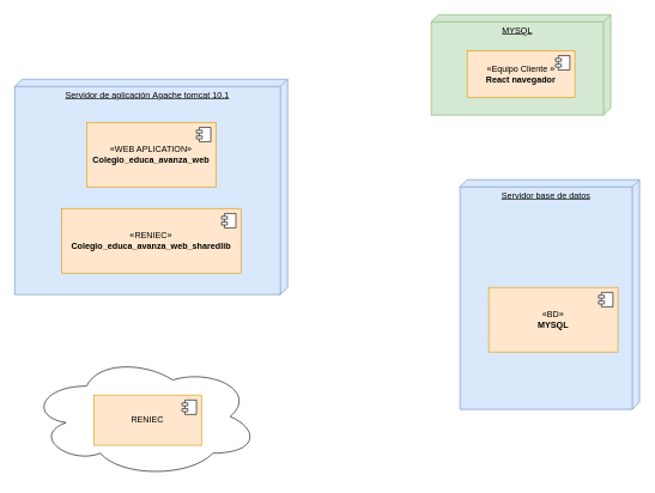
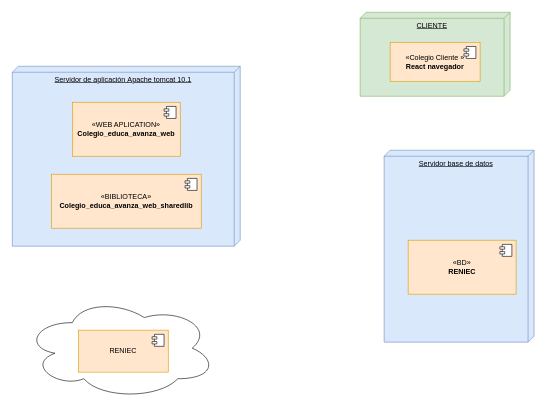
  <mxCell id="0" />
  <mxCell id="1" parent="0" />
  <mxCell id="2" value="Servidor base de datos" style="verticalAlign=top;align=center;spacingTop=8;spacingLeft=2;spacingRight=12;shape=cube;size=10;direction=south;fontStyle=4;html=1;whiteSpace=wrap;fillColor=#dae8fc;strokeColor=#6c8ebf;" parent="1" vertex="1"><mxGeometry x="640" y="250" width="250" height="320" as="geometry" /></mxCell>
- <mxCell id="3" value="«BD»&lt;br&gt;&lt;b&gt;MYSQL&lt;/b&gt;" style="html=1;dropTarget=0;whiteSpace=wrap;fillColor=#ffe6cc;strokeColor=#d79b00;" parent="1" vertex="1"><mxGeometry x="680" y="400" width="180" height="90" as="geometry" /></mxCell>
+ <mxCell id="3" value="«BD»&lt;br&gt;&lt;b&gt;RENIEC&lt;/b&gt;" style="html=1;dropTarget=0;whiteSpace=wrap;fillColor=#ffe6cc;strokeColor=#d79b00;" parent="1" vertex="1"><mxGeometry x="680" y="400" width="180" height="90" as="geometry" /></mxCell>
  <mxCell id="4" value="" style="shape=module;jettyWidth=8;jettyHeight=4;" parent="3" vertex="1"><mxGeometry x="1" width="20" height="20" relative="1" as="geometry"><mxPoint x="-27" y="7" as="offset" /></mxGeometry></mxCell>
  <mxCell id="5" value="Servidor de aplicación&amp;nbsp;Apache tomcat 10.1" style="verticalAlign=top;align=center;spacingTop=8;spacingLeft=2;spacingRight=12;shape=cube;size=10;direction=south;fontStyle=4;html=1;whiteSpace=wrap;fillColor=#dae8fc;strokeColor=#6c8ebf;" parent="1" vertex="1"><mxGeometry x="20" y="110" width="380" height="300" as="geometry" /></mxCell>
  <mxCell id="6" value="«WEB APLICATION»&lt;br&gt;&lt;b&gt;Colegio_educa_avanza_web&lt;/b&gt;" style="html=1;dropTarget=0;whiteSpace=wrap;fillColor=#ffe6cc;strokeColor=#d79b00;" parent="1" vertex="1"><mxGeometry x="120" y="170" width="180" height="90" as="geometry" /></mxCell>
  <mxCell id="7" value="" style="shape=module;jettyWidth=8;jettyHeight=4;" parent="6" vertex="1"><mxGeometry x="1" width="20" height="20" relative="1" as="geometry"><mxPoint x="-27" y="7" as="offset" /></mxGeometry></mxCell>
- <mxCell id="8" value="MYSQL" style="verticalAlign=top;align=center;spacingTop=8;spacingLeft=2;spacingRight=12;shape=cube;size=10;direction=south;fontStyle=4;html=1;whiteSpace=wrap;fillColor=#d5e8d4;strokeColor=#82b366;" parent="1" vertex="1"><mxGeometry x="600" y="20" width="250" height="140" as="geometry" /></mxCell>
- <mxCell id="9" value="«Equipo Cliente »&lt;br&gt;&lt;b&gt;React navegador&lt;/b&gt;" style="html=1;dropTarget=0;whiteSpace=wrap;fillColor=#ffe6cc;strokeColor=#d79b00;" parent="1" vertex="1"><mxGeometry x="650" y="70" width="150" height="65" as="geometry" /></mxCell>
+ <mxCell id="8" value="CLIENTE" style="verticalAlign=top;align=center;spacingTop=8;spacingLeft=2;spacingRight=12;shape=cube;size=10;direction=south;fontStyle=4;html=1;whiteSpace=wrap;fillColor=#d5e8d4;strokeColor=#82b366;" parent="1" vertex="1"><mxGeometry x="600" y="20" width="250" height="140" as="geometry" /></mxCell>
+ <mxCell id="9" value="«Colegio Cliente »&lt;br&gt;&lt;b&gt;React navegador&lt;/b&gt;" style="html=1;dropTarget=0;whiteSpace=wrap;fillColor=#ffe6cc;strokeColor=#d79b00;" parent="1" vertex="1"><mxGeometry x="650" y="70" width="150" height="65" as="geometry" /></mxCell>
  <mxCell id="10" value="" style="shape=module;jettyWidth=8;jettyHeight=4;" parent="9" vertex="1"><mxGeometry x="1" width="20" height="20" relative="1" as="geometry"><mxPoint x="-27" y="7" as="offset" /></mxGeometry></mxCell>
- <mxCell id="11" value="«RENIEC»&lt;br&gt;&lt;b&gt;Colegio_educa_avanza_web_sharedlib&lt;/b&gt;" style="html=1;dropTarget=0;whiteSpace=wrap;fillColor=#ffe6cc;strokeColor=#d79b00;" parent="1" vertex="1"><mxGeometry x="85" y="290" width="250" height="90" as="geometry" /></mxCell>
+ <mxCell id="11" value="«BIBLIOTECA»&lt;br&gt;&lt;b&gt;Colegio_educa_avanza_web_sharedlib&lt;/b&gt;" style="html=1;dropTarget=0;whiteSpace=wrap;fillColor=#ffe6cc;strokeColor=#d79b00;" parent="1" vertex="1"><mxGeometry x="85" y="290" width="250" height="90" as="geometry" /></mxCell>
  <mxCell id="12" value="" style="shape=module;jettyWidth=8;jettyHeight=4;" parent="11" vertex="1"><mxGeometry x="1" width="20" height="20" relative="1" as="geometry"><mxPoint x="-27" y="7" as="offset" /></mxGeometry></mxCell>
  <mxCell id="13" value="" style="ellipse;shape=cloud;whiteSpace=wrap;html=1;align=center;" parent="1" vertex="1"><mxGeometry x="40" y="495" width="320" height="170" as="geometry" /></mxCell>
  <mxCell id="14" value="RENIEC" style="html=1;dropTarget=0;whiteSpace=wrap;fillColor=#ffe6cc;strokeColor=#d79b00;" parent="1" vertex="1"><mxGeometry x="130" y="550" width="150" height="70" as="geometry" /></mxCell>
  <mxCell id="15" value="" style="shape=module;jettyWidth=8;jettyHeight=4;" parent="14" vertex="1"><mxGeometry x="1" width="20" height="20" relative="1" as="geometry"><mxPoint x="-27" y="7" as="offset" /></mxGeometry></mxCell>
